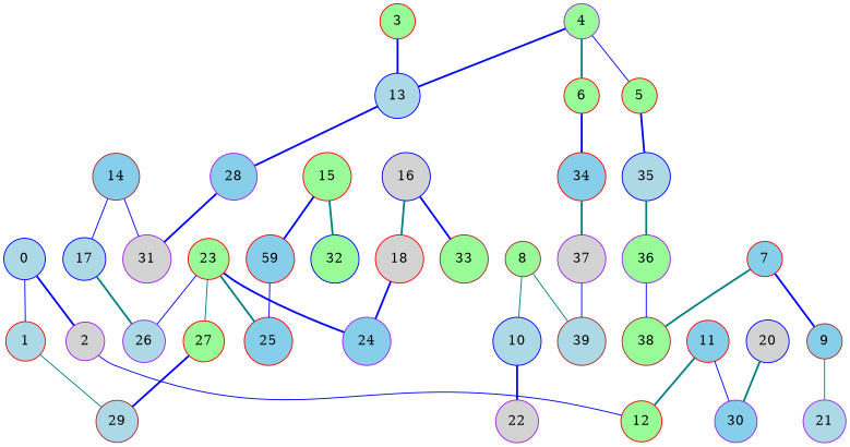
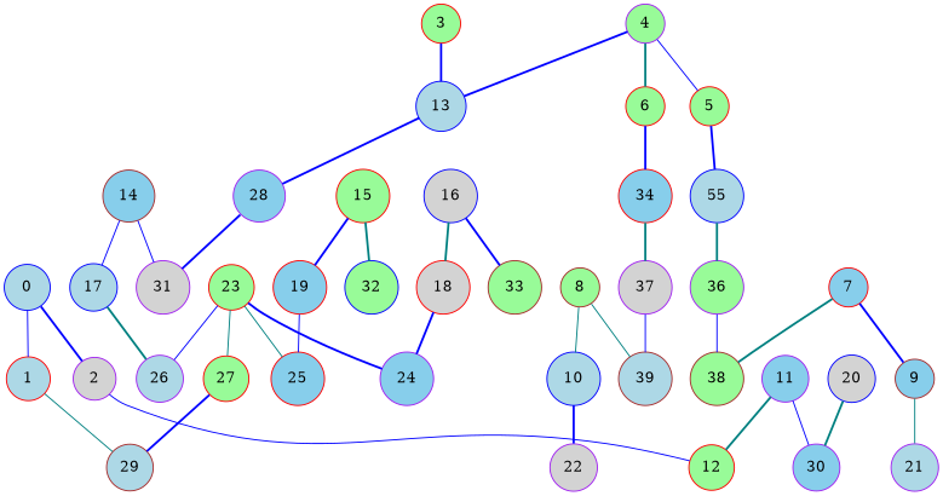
  graph {
    node [color=red fillcolor=palegreen fontcolor=black shape=circle style=filled]
    edge [color=blue style=bold weight=15]
    0 [color=blue fillcolor=lightblue width=0.6]
    1 [fillcolor=lightblue width=0.573697270471464]
    2 [color=purple fillcolor=lightgrey width=0.5568238213399503]
    29 [color=brown fillcolor=lightblue width=0.5444168734491315]
    12 [width=0.5588089330024814]
    3 [width=0.45459057071960296]
    13 [color=blue fillcolor=lightblue width=0.4913151364764268]
    6 [width=0.45459057071960296]
    34 [fillcolor=skyblue width=0.43970223325062036]
    28 [color=purple fillcolor=skyblue width=0.4620347394540943]
    4 [color=purple width=0.45409429280397023]
    5 [width=0.45459057071960296]
-   35 [color=blue fillcolor=lightblue width=0.43970223325062036]
+   35 [color=blue fillcolor=lightblue width=0.43970223325062036 label=55]
    36 [color=purple width=0.41935483870967744]
    37 [color=purple fillcolor=lightgrey width=0.41935483870967744]
    7 [fillcolor=skyblue width=0.4208436724565757]
    9 [color=brown fillcolor=skyblue width=0.42382133995037224]
    38 [color=brown width=0.41588089330024813]
    21 [color=purple fillcolor=lightblue width=0.5086848635235732]
    8 [color=brown width=0.42133995037220845]
    10 [color=blue fillcolor=lightblue width=0.42382133995037224]
    39 [color=brown fillcolor=lightblue width=0.41588089330024813]
    22 [color=purple fillcolor=lightgrey width=0.5086848635235732]
-   11 [fillcolor=skyblue width=0.5369727047146402]
+   11 [color=purple fillcolor=skyblue width=0.5369727047146402]
    30 [color=purple fillcolor=skyblue width=0.5320099255583126]
    31 [color=purple fillcolor=lightgrey width=0.4456575682382134]
    14 [color=brown fillcolor=skyblue width=0.45459057071960296]
    17 [color=blue fillcolor=lightblue width=0.515136476426799]
    26 [color=purple fillcolor=lightblue width=0.5225806451612903]
    15 [width=0.4481389578163772]
-   19 [fillcolor=skyblue width=0.4327543424317618 label=59]
+   19 [fillcolor=skyblue width=0.4327543424317618]
    32 [color=blue width=0.4]
    25 [fillcolor=skyblue width=0.41786600496277915]
    16 [color=blue fillcolor=lightgrey width=0.4476426799007444]
    18 [fillcolor=lightgrey width=0.4337468982630273]
    33 [color=brown width=0.4]
    24 [color=purple fillcolor=skyblue width=0.41786600496277915]
    20 [color=blue fillcolor=lightgrey width=0.5111662531017369]
    23 [width=0.5682382133995036]
    27 [width=0.5523573200992555]
    0 -- 1 [style=solid]
    0 -- 2
    1 -- 29 [color=teal style=solid]
    2 -- 12 [style=solid]
    3 -- 13
    13 -- 28
    6 -- 34
    34 -- 37 [color=teal]
    28 -- 31
    4 -- 13
    4 -- 6 [color=teal]
    4 -- 5 [style=solid]
    5 -- 35
    35 -- 36 [color=teal]
    36 -- 38 [style=solid]
    37 -- 39 [style=solid]
    7 -- 9
    7 -- 38 [color=teal]
    9 -- 21 [color=teal style=solid]
    8 -- 10 [color=teal style=solid]
    8 -- 39 [color=teal style=solid]
    10 -- 22
    11 -- 12 [color=teal]
    11 -- 30 [style=solid]
    14 -- 31 [style=solid]
    14 -- 17 [style=solid]
    17 -- 26 [color=teal]
    15 -- 19
    15 -- 32 [color=teal]
    19 -- 25 [style=solid]
    16 -- 18 [color=teal]
    16 -- 33
    18 -- 24
    20 -- 30 [color=teal]
    23 -- 26 [style=solid]
-   23 -- 25 [color=teal]
+   23 -- 25 [color=teal style=solid]
    23 -- 24
    23 -- 27 [color=teal style=solid]
    27 -- 29
  }
